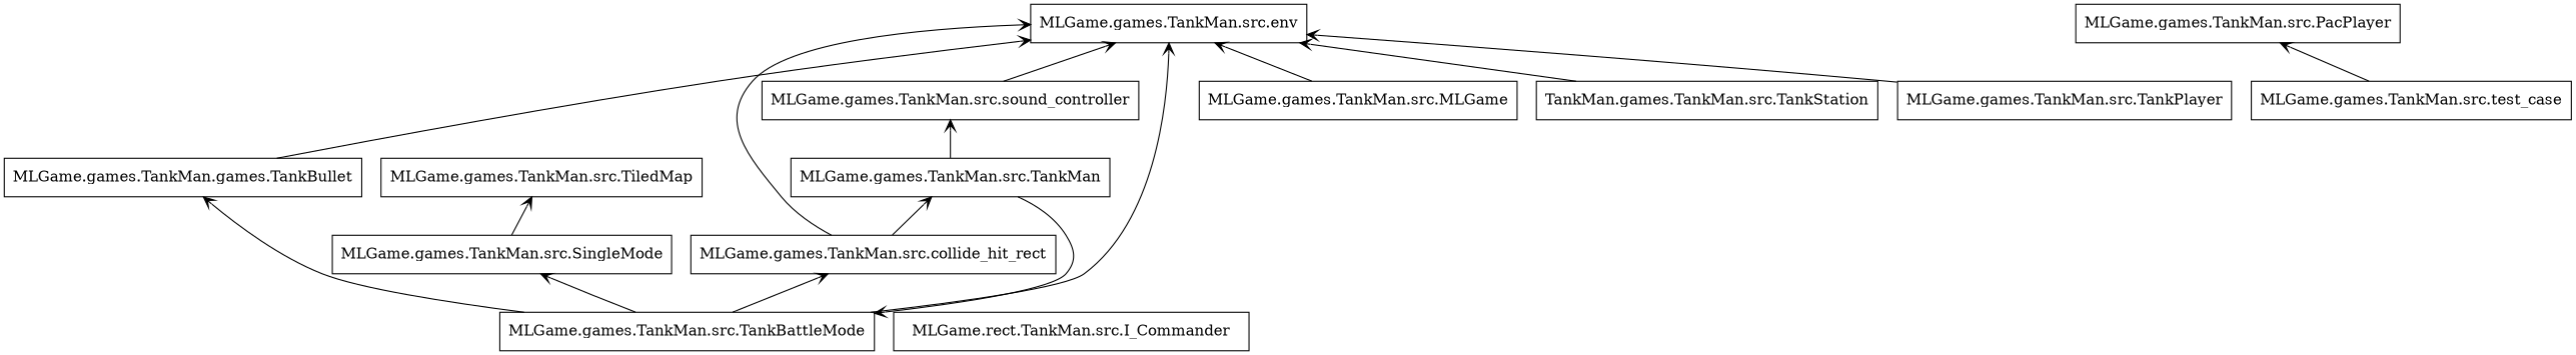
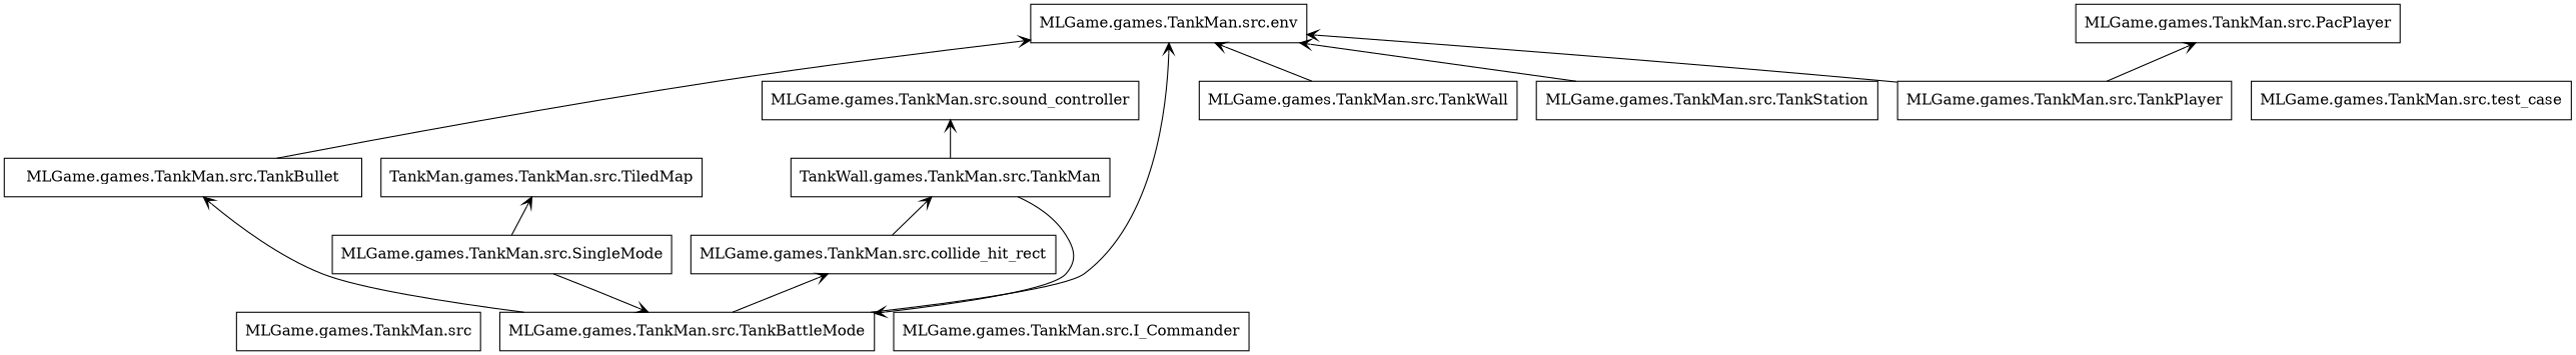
  digraph {
    rankdir=BT
    node [color=black shape=box style=solid]
    edge [arrowhead=open arrowtail=none]
+   n1 [label="MLGame.games.TankMan.src"]
    n2 [label="MLGame.games.TankMan.src.TankBattleMode"]
-   n3 [label="MLGame.games.TankMan.games.TankBullet"]
+   n3 [label="MLGame.games.TankMan.src.TankBullet"]
    n4 [label="MLGame.games.TankMan.src.SingleMode"]
    n5 [label="MLGame.games.TankMan.src.collide_hit_rect"]
    n6 [label="MLGame.games.TankMan.src.env"]
-   n7 [label="MLGame.games.TankMan.src.TiledMap"]
-   n8 [label="MLGame.games.TankMan.src.TankMan"]
-   n9 [label="MLGame.rect.TankMan.src.I_Commander"]
-   n10 [label="MLGame.games.TankMan.src.MLGame"]
+   n7 [label="TankMan.games.TankMan.src.TiledMap"]
+   n8 [label="TankWall.games.TankMan.src.TankMan"]
+   n9 [label="MLGame.games.TankMan.src.I_Commander"]
+   n10 [label="MLGame.games.TankMan.src.TankWall"]
    n11 [label="MLGame.games.TankMan.src.PacPlayer"]
-   n12 [label="TankMan.games.TankMan.src.TankStation"]
+   n12 [label="MLGame.games.TankMan.src.TankStation"]
    n13 [label="MLGame.games.TankMan.src.sound_controller"]
    n14 [label="MLGame.games.TankMan.src.TankPlayer"]
    n15 [label="MLGame.games.TankMan.src.test_case"]
    n2 -> n3
-   n2 -> n4
+   n4 -> n2
    n2 -> n5
    n2 -> n6
    n3 -> n6
    n4 -> n7
-   n5 -> n6
    n5 -> n8
    n8 -> n2
    n8 -> n13
    n10 -> n6
    n12 -> n6
-   n13 -> n6
    n14 -> n6
-   n15 -> n11
+   n14 -> n11
  }
